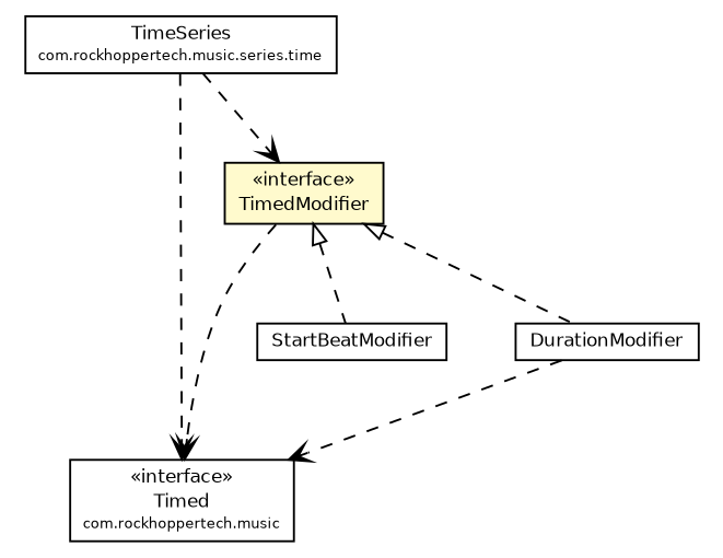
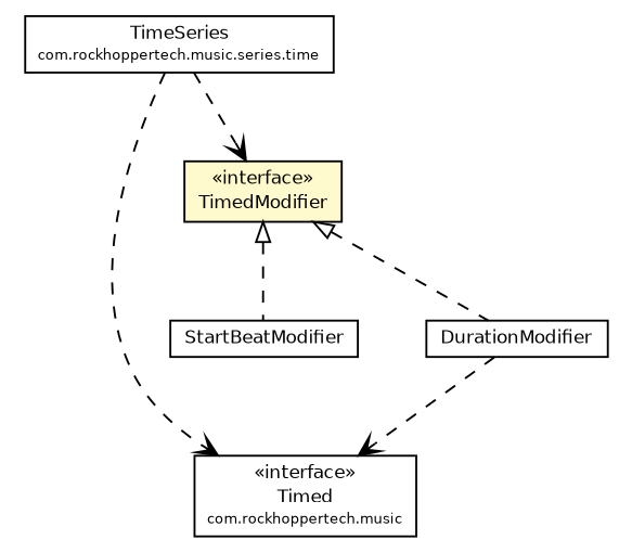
  digraph {
    nodesep=0.25
    ranksep=0.5
    node [fontcolor=black fontname=Helvetica fontsize=9.0 shape=plaintext]
    edge [arrowhead=open color=black fontcolor=black fontname=Helvetica fontsize=10.0 headport=p labelfontname=Helvetica labelfontsize=10 style=dashed tailport=p]
    n1 [label=<<table title="com.rockhoppertech.music.Timed" border="0" cellborder="1" cellspacing="0" cellpadding="2" port="p" href="../Timed.html"> 		<tr><td><table border="0" cellspacing="0" cellpadding="1"> <tr><td align="center" balign="center"> &#171;interface&#187; </td></tr> <tr><td align="center" balign="center"> Timed </td></tr> <tr><td align="center" balign="center"><font point-size="7.0"> com.rockhoppertech.music </font></td></tr> 		</table></td></tr> 		</table>>]
    n2 [label=<<table title="com.rockhoppertech.music.modifiers.TimedModifier" border="0" cellborder="1" cellspacing="0" cellpadding="2" port="p" bgcolor="lemonChiffon" href="./TimedModifier.html"> 		<tr><td><table border="0" cellspacing="0" cellpadding="1"> <tr><td align="center" balign="center"> &#171;interface&#187; </td></tr> <tr><td align="center" balign="center"> TimedModifier </td></tr> 		</table></td></tr> 		</table>>]
    n3 [label=<<table title="com.rockhoppertech.music.modifiers.StartBeatModifier" border="0" cellborder="1" cellspacing="0" cellpadding="2" port="p" href="./StartBeatModifier.html"> 		<tr><td><table border="0" cellspacing="0" cellpadding="1"> <tr><td align="center" balign="center"> StartBeatModifier </td></tr> 		</table></td></tr> 		</table>>]
    n4 [label=<<table title="com.rockhoppertech.music.modifiers.DurationModifier" border="0" cellborder="1" cellspacing="0" cellpadding="2" port="p" href="./DurationModifier.html"> 		<tr><td><table border="0" cellspacing="0" cellpadding="1"> <tr><td align="center" balign="center"> DurationModifier </td></tr> 		</table></td></tr> 		</table>>]
    n5 [label=<<table title="com.rockhoppertech.music.series.time.TimeSeries" border="0" cellborder="1" cellspacing="0" cellpadding="2" port="p" href="../series/time/TimeSeries.html"> 		<tr><td><table border="0" cellspacing="0" cellpadding="1"> <tr><td align="center" balign="center"> TimeSeries </td></tr> <tr><td align="center" balign="center"><font point-size="7.0"> com.rockhoppertech.music.series.time </font></td></tr> 		</table></td></tr> 		</table>>]
-   n2 -> n1
    n2 -> n3 [arrowtail=empty dir=back fontsize=10 arrowhead="" color="" fontcolor=""]
    n2 -> n4 [arrowtail=empty dir=back fontsize=10 arrowhead="" color="" fontcolor=""]
    n4 -> n1
    n5 -> n1
    n5 -> n2
  }
